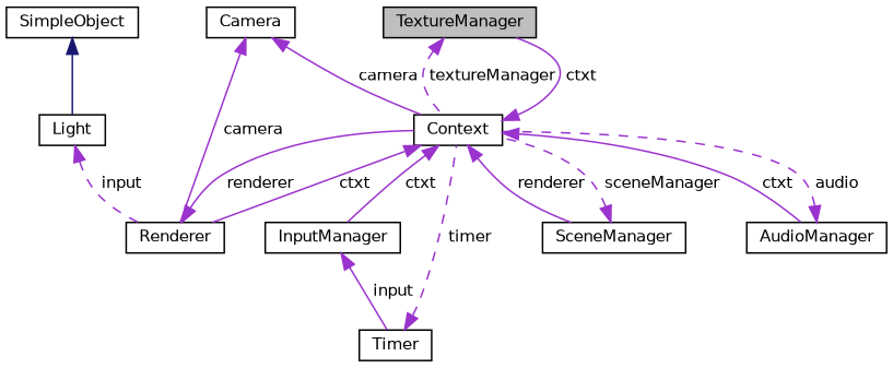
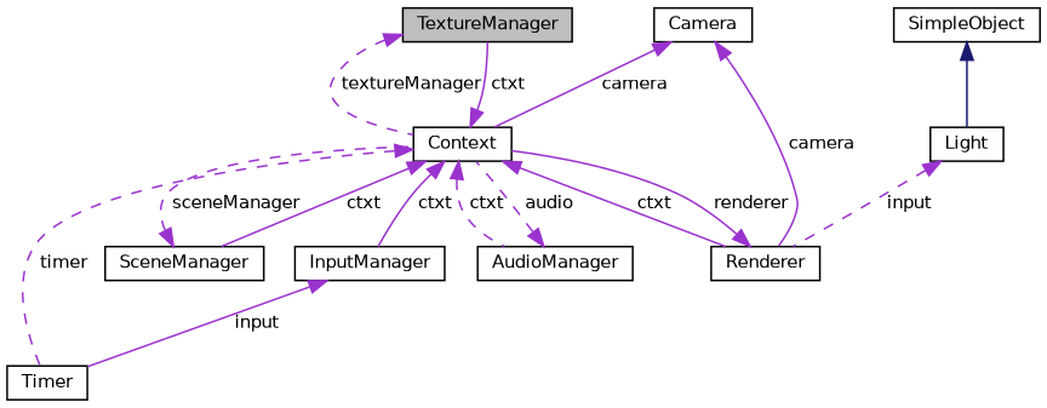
  digraph {
    node [color=black fillcolor=white fontname=Helvetica fontsize=10 shape=record style=filled]
    edge [color=darkorchid3 dir=back fontname=Helvetica fontsize=10 labelfontname=Helvetica labelfontsize=10 style=solid]
    n1 [fillcolor=grey75 fontcolor=black height=0.2 label=TextureManager width=0.4]
    n2 [height=0.2 label=Context width=0.4]
    n3 [height=0.2 label=Renderer width=0.4]
    n4 [height=0.2 label=AudioManager width=0.4]
    n5 [height=0.2 label=InputManager width=0.4]
    n6 [height=0.2 label=SceneManager width=0.4]
    n7 [height=0.2 label=Timer width=0.4]
    n8 [height=0.2 label=Light width=0.4]
    n9 [height=0.2 label=SimpleObject width=0.4]
    n10 [height=0.2 label=Camera width=0.4]
    n1 -> n2 [label=" textureManager" style=dashed]
    n2 -> n1 [label=" ctxt"]
    n2 -> n3 [label=" ctxt"]
-   n2 -> n4 [label=" ctxt"]
+   n2 -> n4 [label=" ctxt" style=dashed]
    n2 -> n5 [label=" ctxt"]
-   n2 -> n6 [label=" renderer"]
+   n2 -> n6 [label=" ctxt"]
    n3 -> n2 [label=" renderer"]
    n4 -> n2 [label=" audio" style=dashed]
    n5 -> n7 [label=" input"]
    n6 -> n2 [label=" sceneManager" style=dashed]
-   n7 -> n2 [label=" timer" style=dashed]
+   n2 -> n7 [label=" timer" style=dashed]
    n8 -> n3 [label=" input" style=dashed]
    n9 -> n8 [color=midnightblue]
    n10 -> n2 [label=" camera"]
    n10 -> n3 [label=" camera"]
  }
